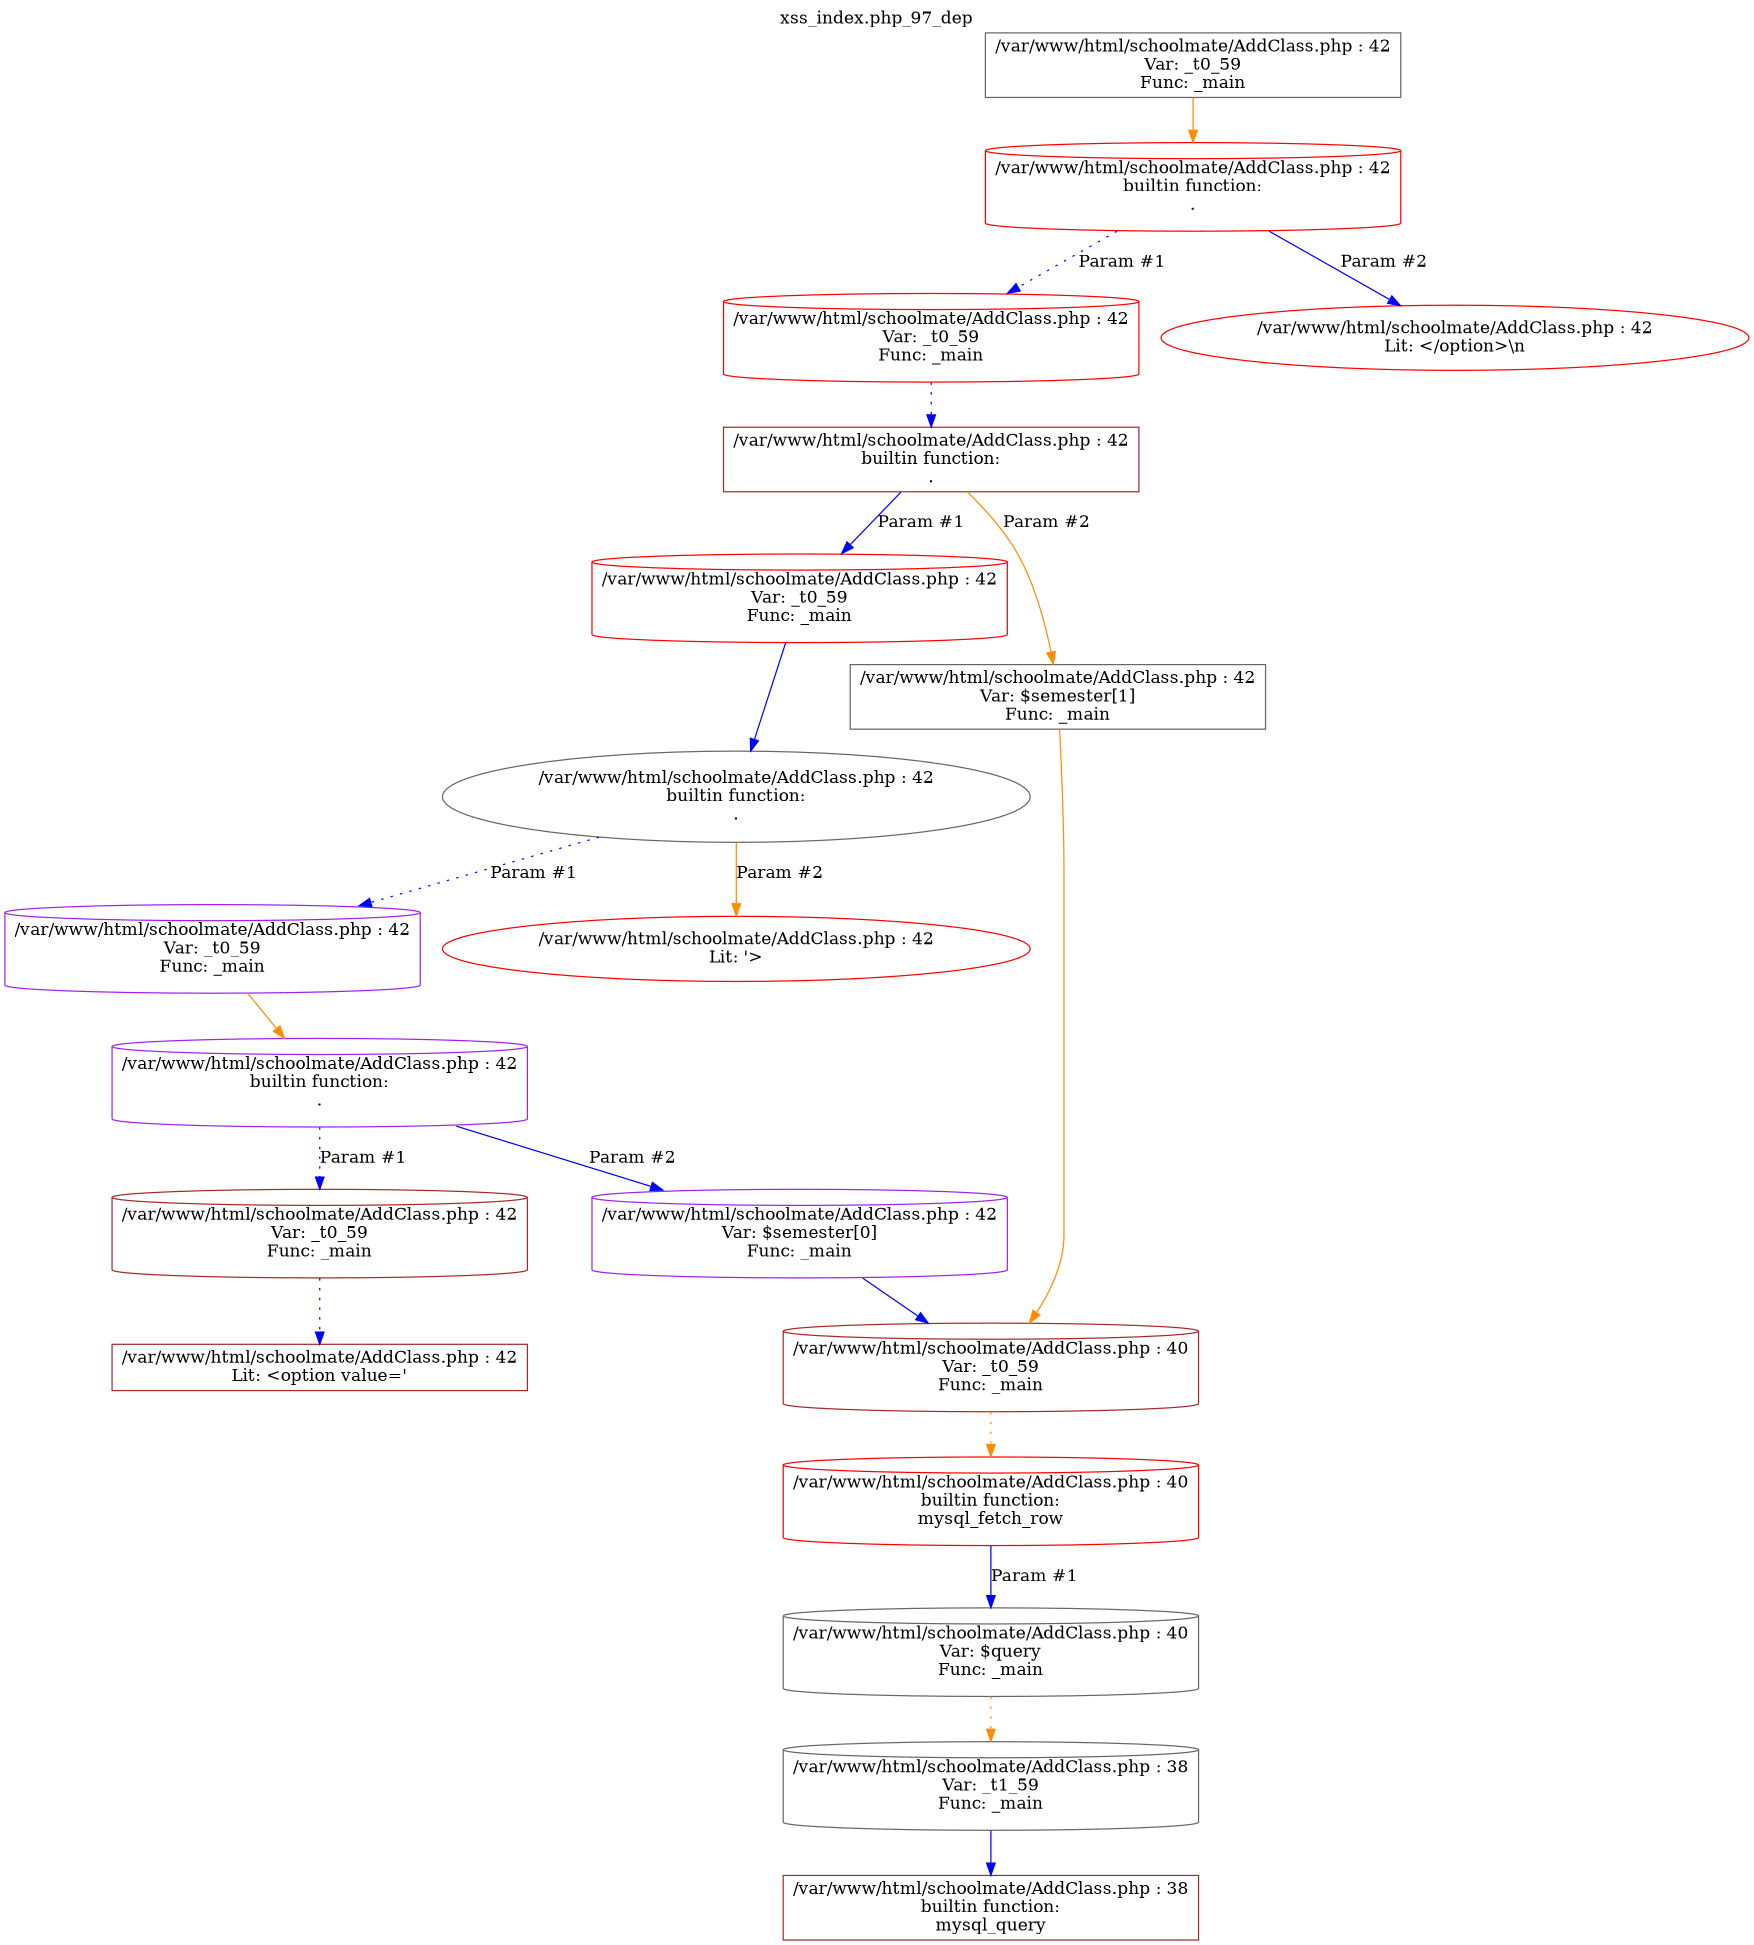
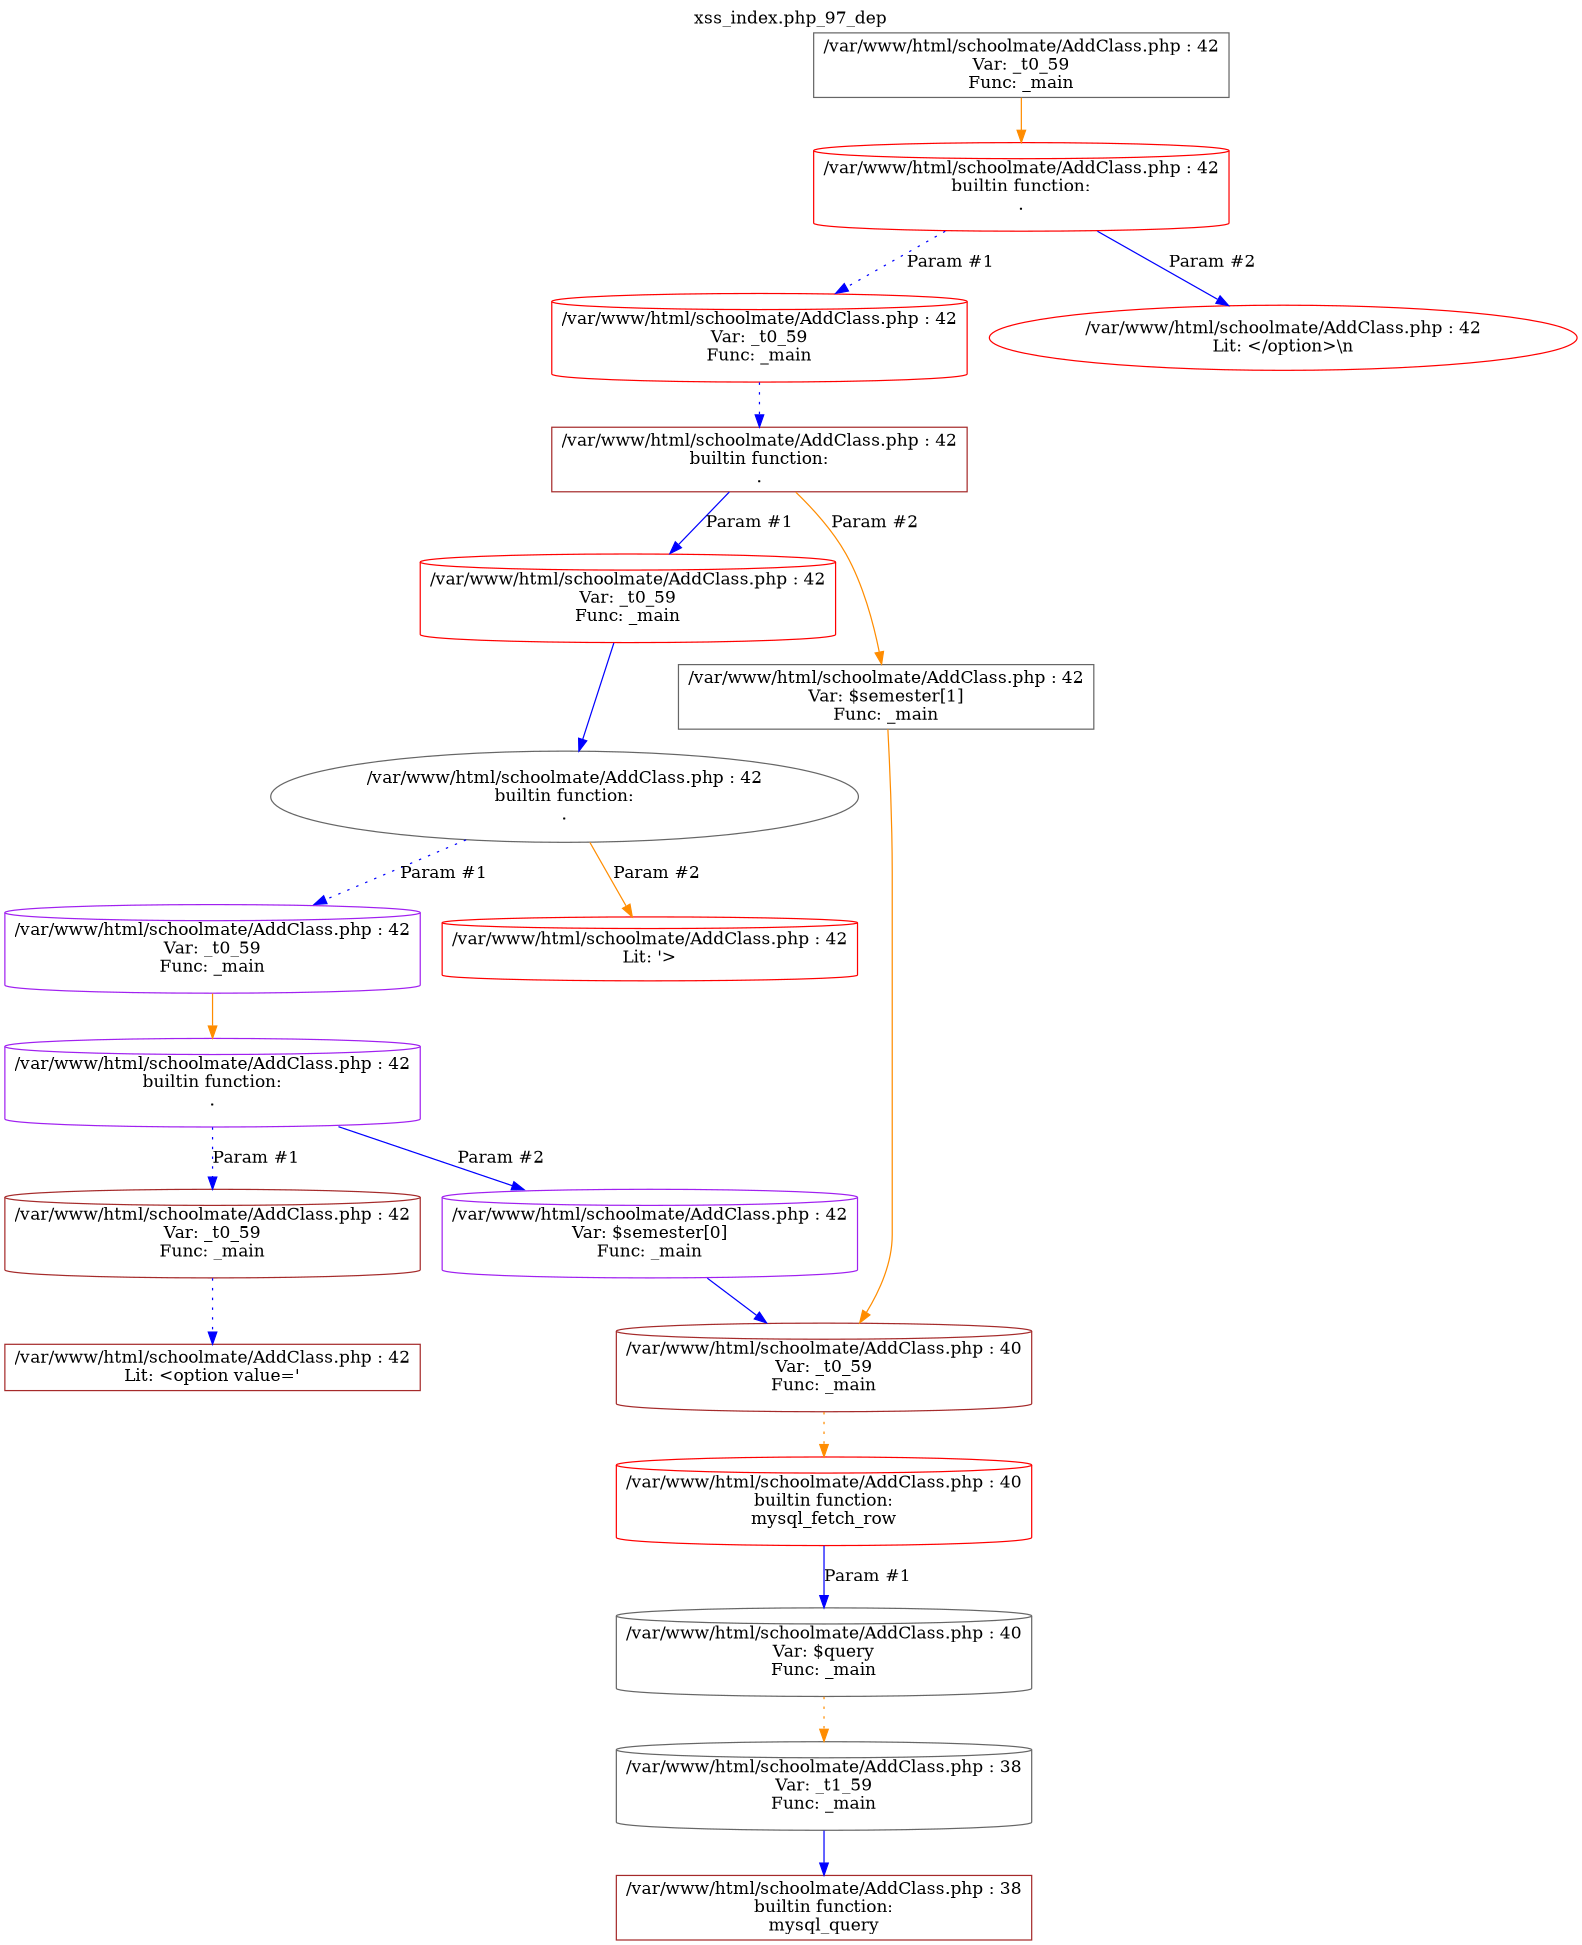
  digraph {
    label="xss_index.php_97_dep"
    labelloc=t
    node [shape=cylinder color=red]
    edge [color=blue style=solid]
    n1 [label="/var/www/html/schoolmate/AddClass.php : 42\nVar: _t0_59\nFunc: _main\n" shape=box color=gray40]
    n2 [label="/var/www/html/schoolmate/AddClass.php : 42\nbuiltin function:\n.\n"]
    n3 [label="/var/www/html/schoolmate/AddClass.php : 42\nVar: _t0_59\nFunc: _main\n"]
    n4 [label="/var/www/html/schoolmate/AddClass.php : 42\nLit: </option>\\n\n" shape=ellipse]
    n5 [label="/var/www/html/schoolmate/AddClass.php : 42\nbuiltin function:\n.\n" shape=box color=brown]
    n6 [label="/var/www/html/schoolmate/AddClass.php : 42\nVar: _t0_59\nFunc: _main\n"]
    n7 [label="/var/www/html/schoolmate/AddClass.php : 42\nVar: $semester[1]\nFunc: _main\n" shape=box color=gray40]
    n8 [label="/var/www/html/schoolmate/AddClass.php : 42\nbuiltin function:\n.\n" shape=ellipse color=gray40]
    n9 [label="/var/www/html/schoolmate/AddClass.php : 42\nVar: _t0_59\nFunc: _main\n" color=purple]
-   n10 [label="/var/www/html/schoolmate/AddClass.php : 42\nLit: '>\n" shape=ellipse]
+   n10 [label="/var/www/html/schoolmate/AddClass.php : 42\nLit: '>\n"]
    n11 [label="/var/www/html/schoolmate/AddClass.php : 42\nbuiltin function:\n.\n" color=purple]
    n12 [label="/var/www/html/schoolmate/AddClass.php : 42\nVar: _t0_59\nFunc: _main\n" color=brown]
    n13 [label="/var/www/html/schoolmate/AddClass.php : 42\nVar: $semester[0]\nFunc: _main\n" color=purple]
    n14 [label="/var/www/html/schoolmate/AddClass.php : 42\nLit: <option value='\n" shape=box color=brown]
    n15 [label="/var/www/html/schoolmate/AddClass.php : 40\nVar: _t0_59\nFunc: _main\n" color=brown]
    n16 [label="/var/www/html/schoolmate/AddClass.php : 40\nbuiltin function:\nmysql_fetch_row\n"]
    n17 [label="/var/www/html/schoolmate/AddClass.php : 40\nVar: $query\nFunc: _main\n" color=gray40]
    n18 [label="/var/www/html/schoolmate/AddClass.php : 38\nVar: _t1_59\nFunc: _main\n" color=gray40]
    n19 [label="/var/www/html/schoolmate/AddClass.php : 38\nbuiltin function:\nmysql_query\n" shape=box color=brown]
    n1 -> n2 [color=darkorange]
    n2 -> n3 [label="Param #1" style=dotted]
    n2 -> n4 [label="Param #2"]
    n3 -> n5 [style=dotted]
    n5 -> n6 [label="Param #1"]
    n5 -> n7 [label="Param #2" color=darkorange]
    n6 -> n8
    n7 -> n15 [color=darkorange]
    n8 -> n9 [label="Param #1" style=dotted]
    n8 -> n10 [label="Param #2" color=darkorange]
    n9 -> n11 [color=darkorange]
    n11 -> n12 [label="Param #1" style=dotted]
    n11 -> n13 [label="Param #2"]
    n12 -> n14 [style=dotted]
    n13 -> n15
    n15 -> n16 [color=darkorange style=dotted]
    n16 -> n17 [label="Param #1"]
    n17 -> n18 [color=darkorange style=dotted]
    n18 -> n19
  }
